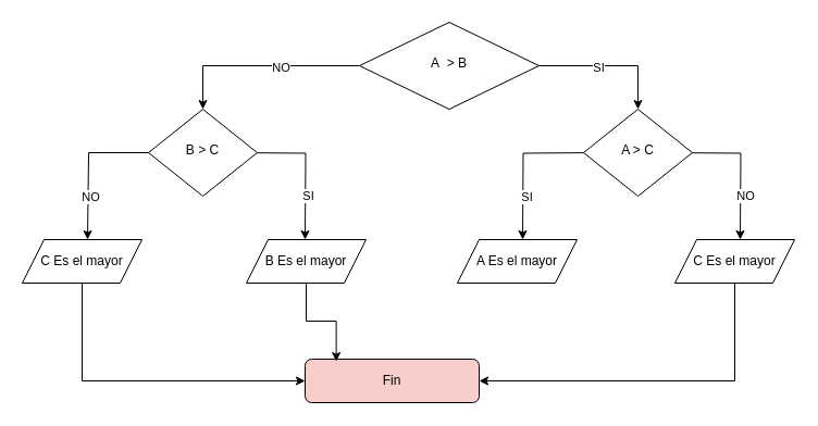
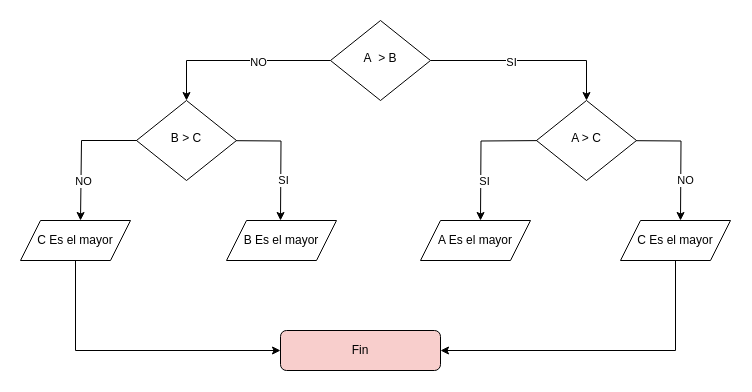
  <mxCell id="0" />
  <mxCell id="1" parent="0" />
  <mxCell id="2" style="edgeStyle=orthogonalEdgeStyle;rounded=0;orthogonalLoop=1;jettySize=auto;html=1;entryX=0.5;entryY=0;entryDx=0;entryDy=0;" parent="1" source="6" target="11" edge="1"><mxGeometry relative="1" as="geometry" /></mxCell>
  <mxCell id="3" value="SI" style="edgeLabel;html=1;align=center;verticalAlign=middle;resizable=0;points=[];" parent="2" vertex="1" connectable="0"><mxGeometry x="-0.18" y="-1" relative="1" as="geometry"><mxPoint as="offset" /></mxGeometry></mxCell>
  <mxCell id="4" style="edgeStyle=orthogonalEdgeStyle;rounded=0;orthogonalLoop=1;jettySize=auto;html=1;entryX=0.5;entryY=0;entryDx=0;entryDy=0;" parent="1" source="6" target="17" edge="1"><mxGeometry relative="1" as="geometry" /></mxCell>
  <mxCell id="5" value="NO" style="edgeLabel;html=1;align=center;verticalAlign=middle;resizable=0;points=[];" parent="4" vertex="1" connectable="0"><mxGeometry x="-0.21" y="1" relative="1" as="geometry"><mxPoint as="offset" /></mxGeometry></mxCell>
- <mxCell id="6" value="A&amp;nbsp; &amp;gt; B" style="rhombus;whiteSpace=wrap;html=1;shadow=0;fontFamily=Helvetica;fontSize=12;align=center;strokeWidth=1;spacing=6;spacingTop=-4;" parent="1" vertex="1"><mxGeometry x="330" y="20" width="165" height="80" as="geometry" /></mxCell>
+ <mxCell id="6" value="A&amp;nbsp; &amp;gt; B" style="rhombus;whiteSpace=wrap;html=1;shadow=0;fontFamily=Helvetica;fontSize=12;align=center;strokeWidth=1;spacing=6;spacingTop=-4;" parent="1" vertex="1"><mxGeometry x="330" y="20" width="100" height="80" as="geometry" /></mxCell>
  <mxCell id="7" style="edgeStyle=orthogonalEdgeStyle;rounded=0;orthogonalLoop=1;jettySize=auto;html=1;" parent="1" edge="1"><mxGeometry relative="1" as="geometry"><mxPoint x="680" y="220" as="targetPoint" /><mxPoint x="610" y="140" as="sourcePoint" /></mxGeometry></mxCell>
  <mxCell id="8" value="NO" style="edgeLabel;html=1;align=center;verticalAlign=middle;resizable=0;points=[];" parent="7" vertex="1" connectable="0"><mxGeometry x="0.455" y="4" relative="1" as="geometry"><mxPoint as="offset" /></mxGeometry></mxCell>
  <mxCell id="9" style="edgeStyle=orthogonalEdgeStyle;rounded=0;orthogonalLoop=1;jettySize=auto;html=1;" parent="1" edge="1"><mxGeometry relative="1" as="geometry"><mxPoint x="480" y="220" as="targetPoint" /><mxPoint x="550" y="140" as="sourcePoint" /></mxGeometry></mxCell>
  <mxCell id="10" value="SI" style="edgeLabel;html=1;align=center;verticalAlign=middle;resizable=0;points=[];" parent="9" vertex="1" connectable="0"><mxGeometry x="0.465" y="3" relative="1" as="geometry"><mxPoint as="offset" /></mxGeometry></mxCell>
  <mxCell id="11" value="A &amp;gt; C" style="rhombus;whiteSpace=wrap;html=1;shadow=0;fontFamily=Helvetica;fontSize=12;align=center;strokeWidth=1;spacing=6;spacingTop=-4;" parent="1" vertex="1"><mxGeometry x="536" y="100" width="100" height="80" as="geometry" /></mxCell>
  <mxCell id="12" value="Fin" style="rounded=1;whiteSpace=wrap;html=1;fontSize=12;glass=0;strokeWidth=1;shadow=0;fillColor=#f8cecc;" parent="1" vertex="1"><mxGeometry x="280" y="330" width="160" height="40" as="geometry" /></mxCell>
  <mxCell id="13" style="edgeStyle=orthogonalEdgeStyle;rounded=0;orthogonalLoop=1;jettySize=auto;html=1;" parent="1" edge="1"><mxGeometry relative="1" as="geometry"><mxPoint x="280" y="220" as="targetPoint" /><mxPoint x="210" y="140" as="sourcePoint" /></mxGeometry></mxCell>
  <mxCell id="14" value="SI" style="edgeLabel;html=1;align=center;verticalAlign=middle;resizable=0;points=[];" parent="13" vertex="1" connectable="0"><mxGeometry x="0.455" y="2" relative="1" as="geometry"><mxPoint as="offset" /></mxGeometry></mxCell>
  <mxCell id="15" style="edgeStyle=orthogonalEdgeStyle;rounded=0;orthogonalLoop=1;jettySize=auto;html=1;" parent="1" edge="1"><mxGeometry relative="1" as="geometry"><mxPoint x="80" y="220" as="targetPoint" /><mxPoint x="160" y="140" as="sourcePoint" /><Array as="points"><mxPoint x="81" y="140" /></Array></mxGeometry></mxCell>
  <mxCell id="16" value="NO" style="edgeLabel;html=1;align=center;verticalAlign=middle;resizable=0;points=[];" parent="15" vertex="1" connectable="0"><mxGeometry x="0.498" y="2" relative="1" as="geometry"><mxPoint as="offset" /></mxGeometry></mxCell>
  <mxCell id="17" value="B &amp;gt; C" style="rhombus;whiteSpace=wrap;html=1;shadow=0;fontFamily=Helvetica;fontSize=12;align=center;strokeWidth=1;spacing=6;spacingTop=-4;" parent="1" vertex="1"><mxGeometry x="136" y="100" width="100" height="80" as="geometry" /></mxCell>
  <mxCell id="18" style="edgeStyle=orthogonalEdgeStyle;rounded=0;orthogonalLoop=1;jettySize=auto;html=1;entryX=0;entryY=0.5;entryDx=0;entryDy=0;" parent="1" source="19" target="12" edge="1"><mxGeometry relative="1" as="geometry"><Array as="points"><mxPoint x="75" y="350" /></Array></mxGeometry></mxCell>
  <mxCell id="19" value="C Es el mayor" style="shape=parallelogram;perimeter=parallelogramPerimeter;whiteSpace=wrap;html=1;fixedSize=1;" parent="1" vertex="1"><mxGeometry x="20" y="220" width="110" height="40" as="geometry" /></mxCell>
  <mxCell id="20" value="B Es el mayor" style="shape=parallelogram;perimeter=parallelogramPerimeter;whiteSpace=wrap;html=1;fixedSize=1;" parent="1" vertex="1"><mxGeometry x="226" y="220" width="110" height="40" as="geometry" /></mxCell>
  <mxCell id="21" value="A Es el mayor" style="shape=parallelogram;perimeter=parallelogramPerimeter;whiteSpace=wrap;html=1;fixedSize=1;" parent="1" vertex="1"><mxGeometry x="420" y="220" width="110" height="40" as="geometry" /></mxCell>
  <mxCell id="22" style="edgeStyle=orthogonalEdgeStyle;rounded=0;orthogonalLoop=1;jettySize=auto;html=1;entryX=1;entryY=0.5;entryDx=0;entryDy=0;" parent="1" source="23" target="12" edge="1"><mxGeometry relative="1" as="geometry"><mxPoint x="675" y="340" as="targetPoint" /><Array as="points"><mxPoint x="675" y="350" /></Array></mxGeometry></mxCell>
  <mxCell id="23" value="C Es el mayor" style="shape=parallelogram;perimeter=parallelogramPerimeter;whiteSpace=wrap;html=1;fixedSize=1;" parent="1" vertex="1"><mxGeometry x="620" y="220" width="110" height="40" as="geometry" /></mxCell>
- <mxCell id="24" style="edgeStyle=orthogonalEdgeStyle;rounded=0;orthogonalLoop=1;jettySize=auto;html=1;entryX=0.179;entryY=0.05;entryDx=0;entryDy=0;entryPerimeter=0;" parent="1" source="20" target="12" edge="1"><mxGeometry relative="1" as="geometry" /></mxCell>
